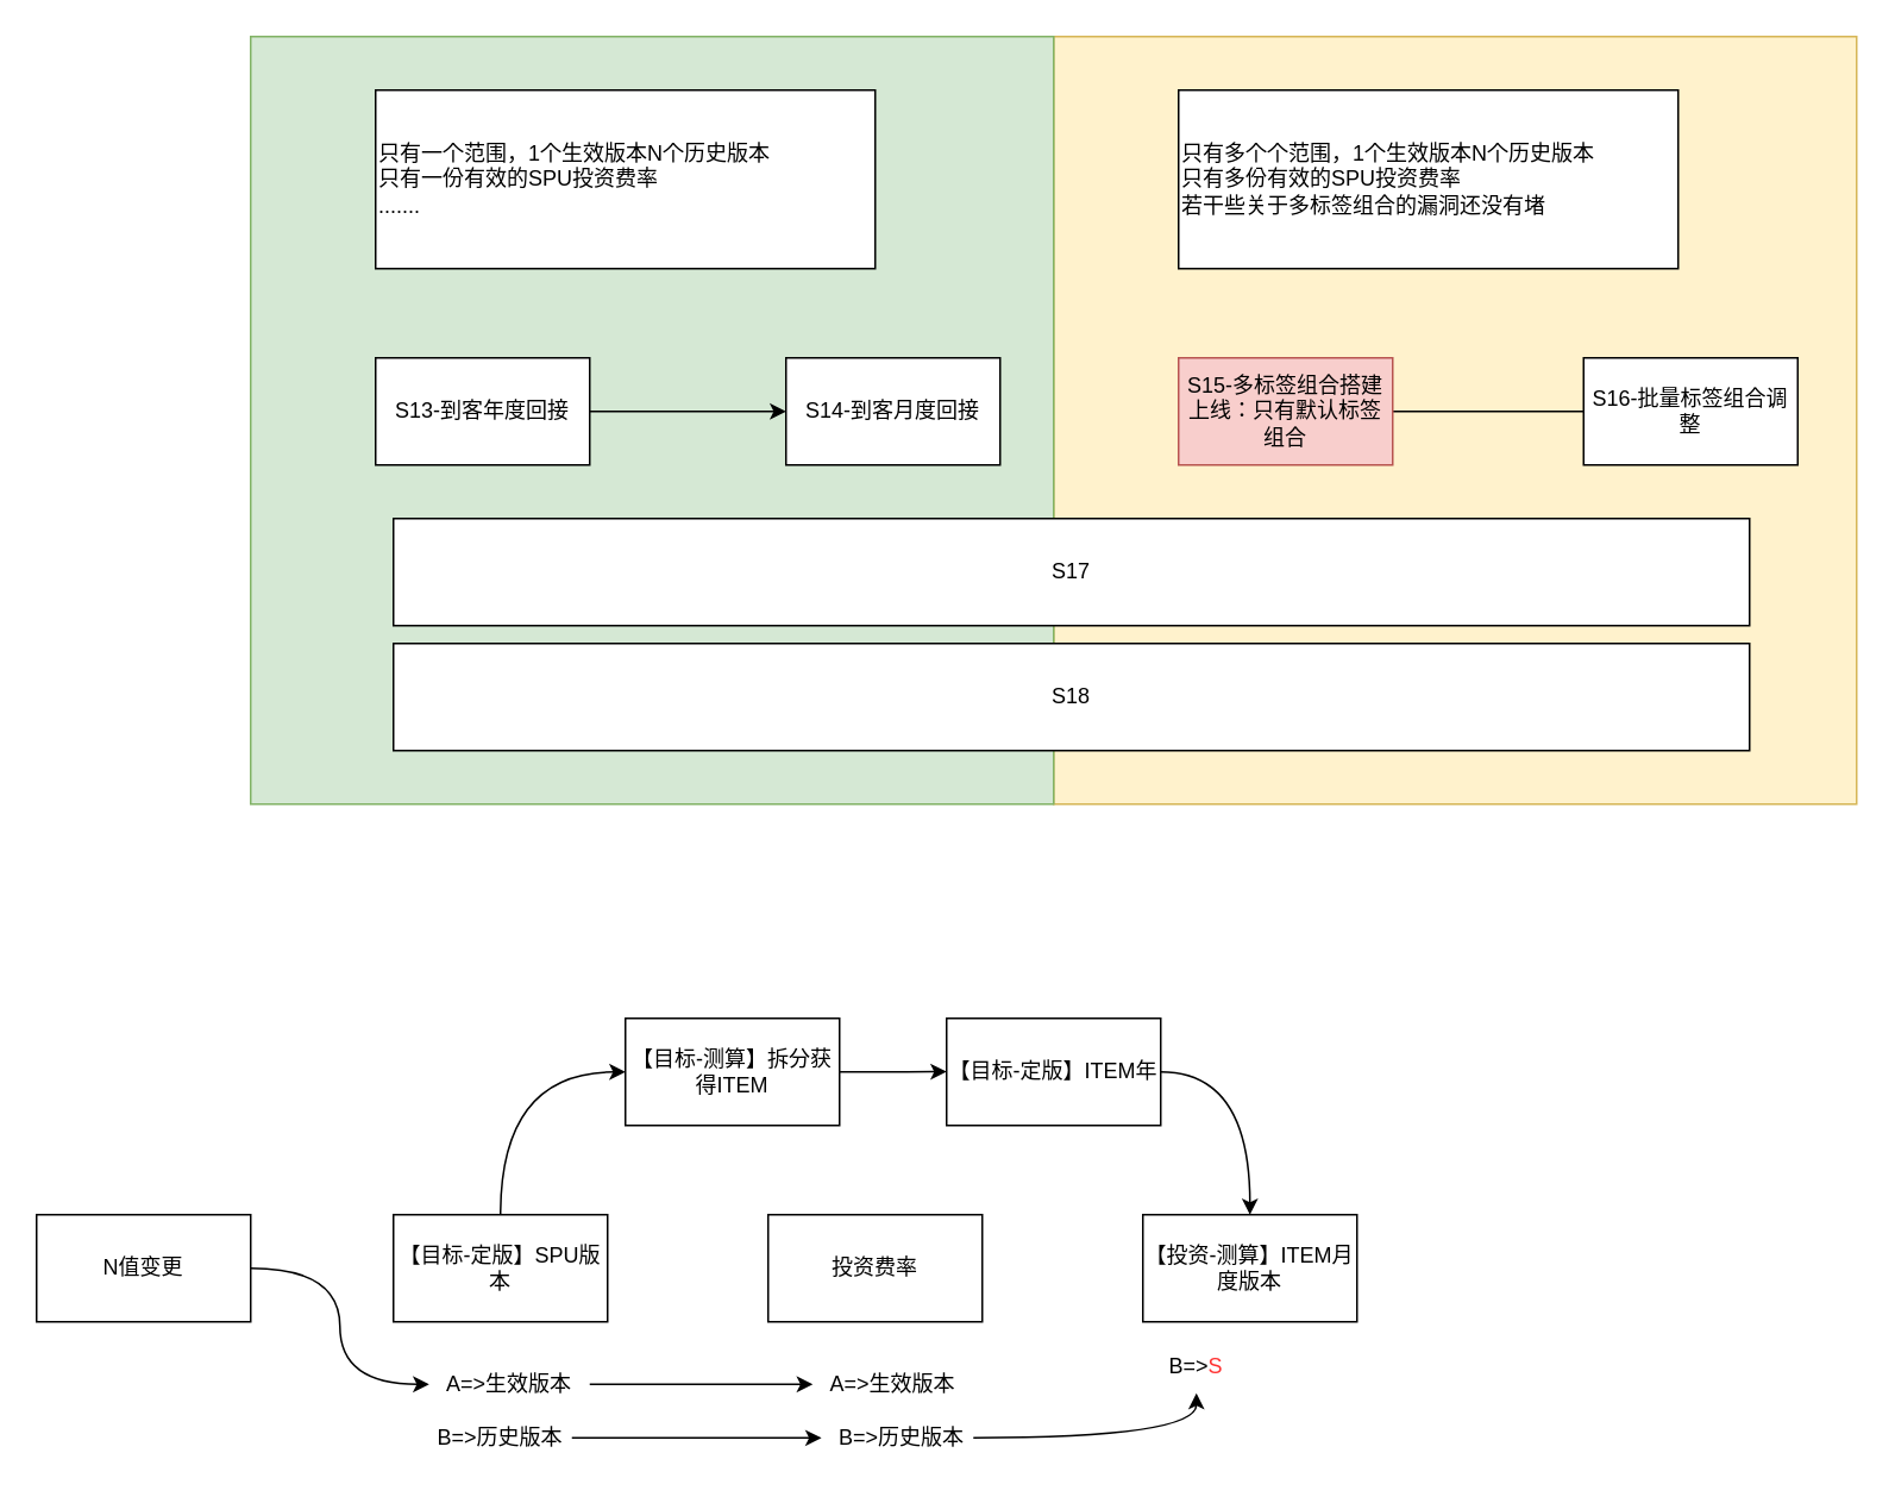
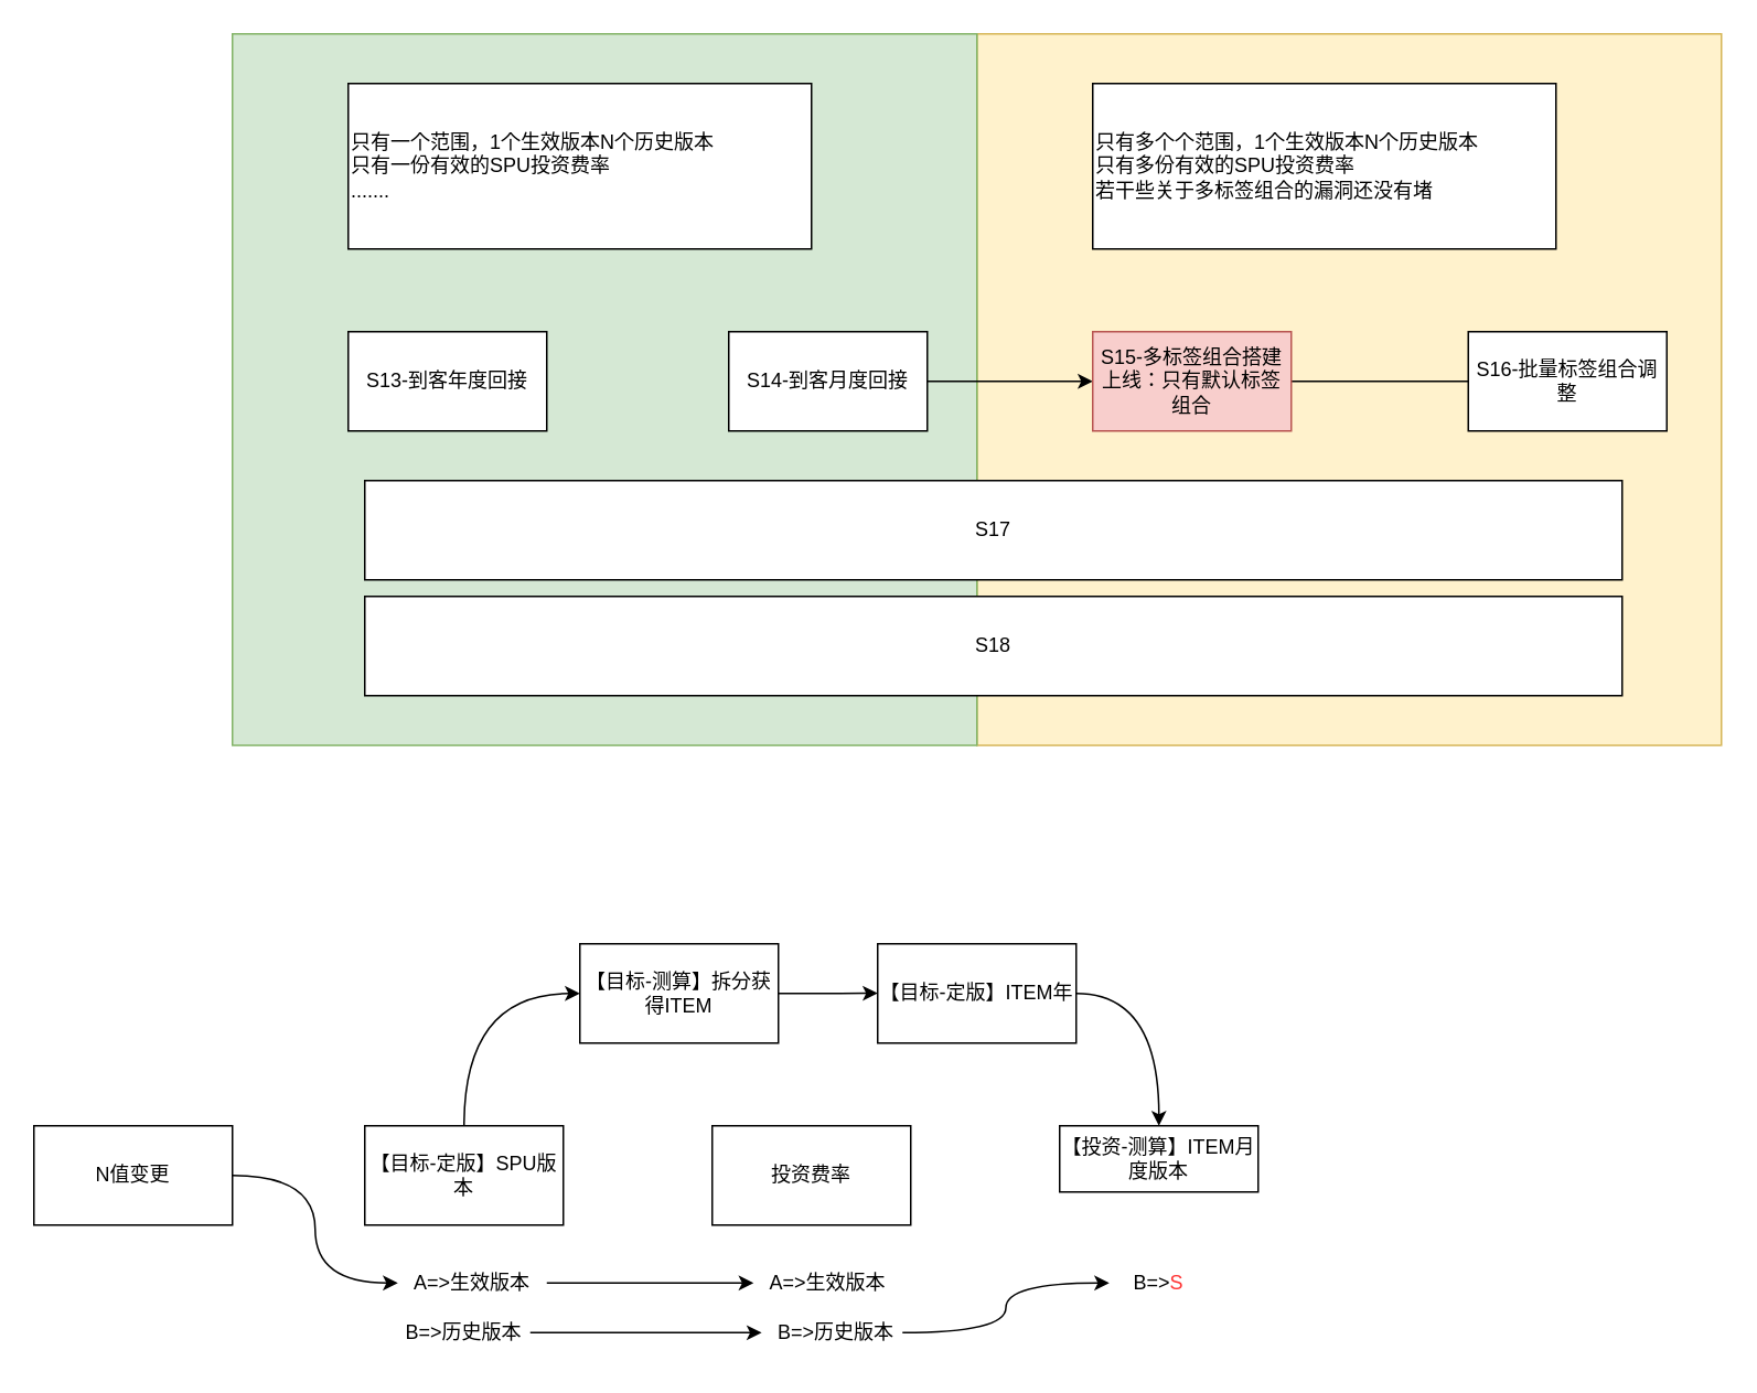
  <mxCell id="0" />
  <mxCell id="1" parent="0" />
  <mxCell id="2" value="" style="rounded=0;whiteSpace=wrap;html=1;fillColor=#fff2cc;strokeColor=#d6b656;" vertex="1" parent="1"><mxGeometry x="590" y="20" width="450" height="430" as="geometry" /></mxCell>
  <mxCell id="3" value="" style="rounded=0;whiteSpace=wrap;html=1;fillColor=#d5e8d4;strokeColor=#82b366;" vertex="1" parent="1"><mxGeometry x="140" y="20" width="450" height="430" as="geometry" /></mxCell>
- <mxCell id="4" style="edgeStyle=orthogonalEdgeStyle;rounded=0;orthogonalLoop=1;jettySize=auto;html=1;exitX=1;exitY=0.5;exitDx=0;exitDy=0;" edge="1" parent="1" source="5" target="7"><mxGeometry relative="1" as="geometry" /></mxCell>
  <mxCell id="5" value="S13-到客年度回接" style="rounded=0;whiteSpace=wrap;html=1;" vertex="1" parent="1"><mxGeometry x="210" y="200" width="120" height="60" as="geometry" /></mxCell>
+ <mxCell id="6" style="edgeStyle=orthogonalEdgeStyle;rounded=0;orthogonalLoop=1;jettySize=auto;html=1;exitX=1;exitY=0.5;exitDx=0;exitDy=0;entryX=0;entryY=0.5;entryDx=0;entryDy=0;" edge="1" parent="1" source="7" target="9"><mxGeometry relative="1" as="geometry" /></mxCell>
  <mxCell id="7" value="S14-到客月度回接" style="rounded=0;whiteSpace=wrap;html=1;" vertex="1" parent="1"><mxGeometry x="440" y="200" width="120" height="60" as="geometry" /></mxCell>
  <mxCell id="8" style="edgeStyle=orthogonalEdgeStyle;rounded=0;orthogonalLoop=1;jettySize=auto;html=1;exitX=1;exitY=0.5;exitDx=0;exitDy=0;entryX=0;entryY=0.5;entryDx=0;entryDy=0;endArrow=none;" edge="1" parent="1" source="9" target="10"><mxGeometry relative="1" as="geometry" /></mxCell>
  <mxCell id="9" value="S15-多标签组合搭建&lt;br&gt;上线：只有默认标签组合" style="rounded=0;whiteSpace=wrap;html=1;fillColor=#f8cecc;strokeColor=#b85450;" vertex="1" parent="1"><mxGeometry x="660" y="200" width="120" height="60" as="geometry" /></mxCell>
  <mxCell id="10" value="S16-批量标签组合调整" style="rounded=0;whiteSpace=wrap;html=1;" vertex="1" parent="1"><mxGeometry x="887" y="200" width="120" height="60" as="geometry" /></mxCell>
  <mxCell id="11" value="只有一个范围，1个生效版本N个历史版本&lt;br&gt;只有一份有效的SPU投资费率&lt;br&gt;&lt;div style=&quot;&quot;&gt;&lt;span style=&quot;background-color: initial;&quot;&gt;.......&lt;/span&gt;&lt;/div&gt;" style="rounded=0;whiteSpace=wrap;html=1;align=left;" vertex="1" parent="1"><mxGeometry x="210" y="50" width="280" height="100" as="geometry" /></mxCell>
  <mxCell id="12" value="只有多个个范围，1个生效版本N个历史版本&lt;br style=&quot;border-color: var(--border-color);&quot;&gt;只有多份有效的SPU投资费率&lt;br&gt;若干些关于多标签组合的漏洞还没有堵" style="rounded=0;whiteSpace=wrap;html=1;align=left;" vertex="1" parent="1"><mxGeometry x="660" y="50" width="280" height="100" as="geometry" /></mxCell>
  <mxCell id="13" value="S17" style="rounded=0;whiteSpace=wrap;html=1;" vertex="1" parent="1"><mxGeometry x="220" y="290" width="760" height="60" as="geometry" /></mxCell>
  <mxCell id="14" value="S18" style="rounded=0;whiteSpace=wrap;html=1;" vertex="1" parent="1"><mxGeometry x="220" y="360" width="760" height="60" as="geometry" /></mxCell>
  <mxCell id="15" style="edgeStyle=orthogonalEdgeStyle;curved=1;rounded=0;orthogonalLoop=1;jettySize=auto;html=1;exitX=0.5;exitY=0;exitDx=0;exitDy=0;entryX=0;entryY=0.5;entryDx=0;entryDy=0;" edge="1" parent="1" source="16" target="30"><mxGeometry relative="1" as="geometry" /></mxCell>
  <mxCell id="16" value="【目标-定版】SPU版本" style="rounded=0;whiteSpace=wrap;html=1;" vertex="1" parent="1"><mxGeometry x="220" y="680" width="120" height="60" as="geometry" /></mxCell>
  <mxCell id="17" value="A=&amp;gt;生效版本" style="text;html=1;strokeColor=none;fillColor=none;align=center;verticalAlign=middle;whiteSpace=wrap;rounded=0;" vertex="1" parent="1"><mxGeometry x="455" y="760" width="90" height="30" as="geometry" /></mxCell>
  <mxCell id="18" style="edgeStyle=orthogonalEdgeStyle;curved=1;rounded=0;orthogonalLoop=1;jettySize=auto;html=1;exitX=1;exitY=0.5;exitDx=0;exitDy=0;entryX=-0.064;entryY=0.502;entryDx=0;entryDy=0;entryPerimeter=0;" edge="1" parent="1" source="19" target="28"><mxGeometry relative="1" as="geometry" /></mxCell>
  <mxCell id="19" value="B=&amp;gt;历史版本" style="text;html=1;strokeColor=none;fillColor=none;align=center;verticalAlign=middle;whiteSpace=wrap;rounded=0;" vertex="1" parent="1"><mxGeometry x="240" y="790" width="80" height="30" as="geometry" /></mxCell>
- <mxCell id="20" value="【投资-测算】ITEM月度版本" style="rounded=0;whiteSpace=wrap;html=1;" vertex="1" parent="1"><mxGeometry x="640" y="680" width="120" height="60" as="geometry" /></mxCell>
- <mxCell id="21" value="B=&amp;gt;&lt;font color=&quot;#ff3333&quot;&gt;S&lt;/font&gt;" style="text;html=1;strokeColor=none;fillColor=none;align=center;verticalAlign=middle;whiteSpace=wrap;rounded=0;" vertex="1" parent="1"><mxGeometry x="640" y="750" width="60" height="30" as="geometry" /></mxCell>
+ <mxCell id="20" value="【投资-测算】ITEM月度版本" style="rounded=0;whiteSpace=wrap;html=1;" vertex="1" parent="1"><mxGeometry x="640" y="680" width="120" height="40" as="geometry" /></mxCell>
+ <mxCell id="21" value="B=&amp;gt;&lt;font color=&quot;#ff3333&quot;&gt;S&lt;/font&gt;" style="text;html=1;strokeColor=none;fillColor=none;align=center;verticalAlign=middle;whiteSpace=wrap;rounded=0;" vertex="1" parent="1"><mxGeometry x="670" y="760" width="60" height="30" as="geometry" /></mxCell>
  <mxCell id="22" style="edgeStyle=orthogonalEdgeStyle;rounded=0;orthogonalLoop=1;jettySize=auto;html=1;exitX=1;exitY=0.5;exitDx=0;exitDy=0;entryX=0;entryY=0.5;entryDx=0;entryDy=0;curved=1;" edge="1" parent="1" source="23" target="26"><mxGeometry relative="1" as="geometry" /></mxCell>
  <mxCell id="23" value="N值变更" style="rounded=0;whiteSpace=wrap;html=1;" vertex="1" parent="1"><mxGeometry x="20" y="680" width="120" height="60" as="geometry" /></mxCell>
  <mxCell id="24" value="投资费率" style="rounded=0;whiteSpace=wrap;html=1;" vertex="1" parent="1"><mxGeometry x="430" y="680" width="120" height="60" as="geometry" /></mxCell>
  <mxCell id="25" style="edgeStyle=orthogonalEdgeStyle;curved=1;rounded=0;orthogonalLoop=1;jettySize=auto;html=1;exitX=1;exitY=0.5;exitDx=0;exitDy=0;entryX=0;entryY=0.5;entryDx=0;entryDy=0;" edge="1" parent="1" source="26" target="17"><mxGeometry relative="1" as="geometry" /></mxCell>
  <mxCell id="26" value="A=&amp;gt;生效版本" style="text;html=1;strokeColor=none;fillColor=none;align=center;verticalAlign=middle;whiteSpace=wrap;rounded=0;" vertex="1" parent="1"><mxGeometry x="240" y="760" width="90" height="30" as="geometry" /></mxCell>
  <mxCell id="27" style="edgeStyle=orthogonalEdgeStyle;curved=1;rounded=0;orthogonalLoop=1;jettySize=auto;html=1;exitX=1;exitY=0.5;exitDx=0;exitDy=0;" edge="1" parent="1" source="28" target="21"><mxGeometry relative="1" as="geometry" /></mxCell>
  <mxCell id="28" value="B=&amp;gt;历史版本" style="text;html=1;strokeColor=none;fillColor=none;align=center;verticalAlign=middle;whiteSpace=wrap;rounded=0;" vertex="1" parent="1"><mxGeometry x="465" y="790" width="80" height="30" as="geometry" /></mxCell>
  <mxCell id="29" style="edgeStyle=orthogonalEdgeStyle;curved=1;rounded=0;orthogonalLoop=1;jettySize=auto;html=1;exitX=1;exitY=0.5;exitDx=0;exitDy=0;" edge="1" parent="1" source="30"><mxGeometry relative="1" as="geometry"><mxPoint x="530" y="599.857" as="targetPoint" /></mxGeometry></mxCell>
  <mxCell id="30" value="【目标-测算】拆分获得ITEM" style="whiteSpace=wrap;html=1;rounded=0;" vertex="1" parent="1"><mxGeometry x="350" y="570" width="120" height="60" as="geometry" /></mxCell>
  <mxCell id="31" style="edgeStyle=orthogonalEdgeStyle;curved=1;rounded=0;orthogonalLoop=1;jettySize=auto;html=1;exitX=1;exitY=0.5;exitDx=0;exitDy=0;entryX=0.5;entryY=0;entryDx=0;entryDy=0;" edge="1" parent="1" source="32" target="20"><mxGeometry relative="1" as="geometry" /></mxCell>
  <mxCell id="32" value="【目标-定版】ITEM年" style="whiteSpace=wrap;html=1;rounded=0;" vertex="1" parent="1"><mxGeometry x="530" y="570" width="120" height="60" as="geometry" /></mxCell>
